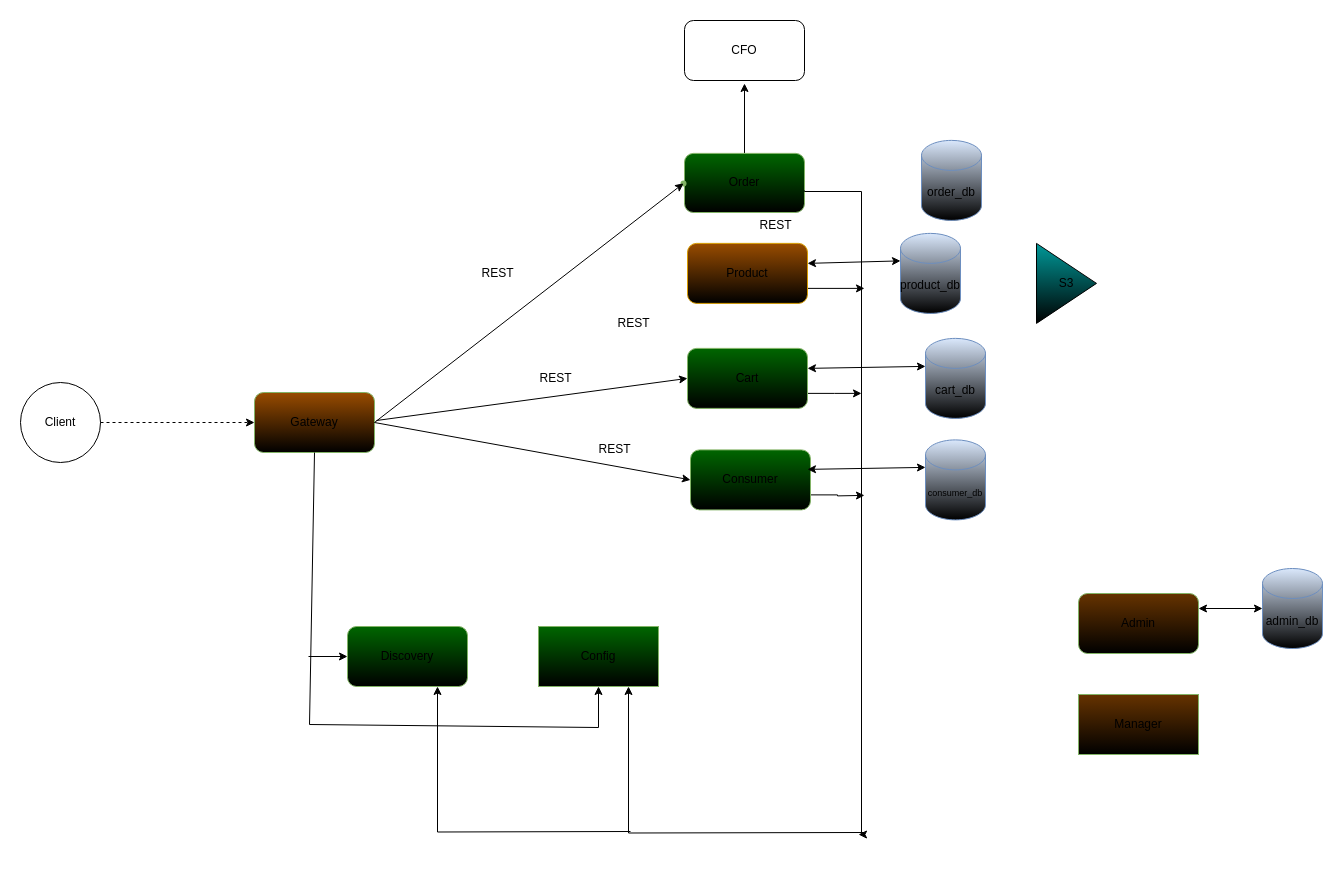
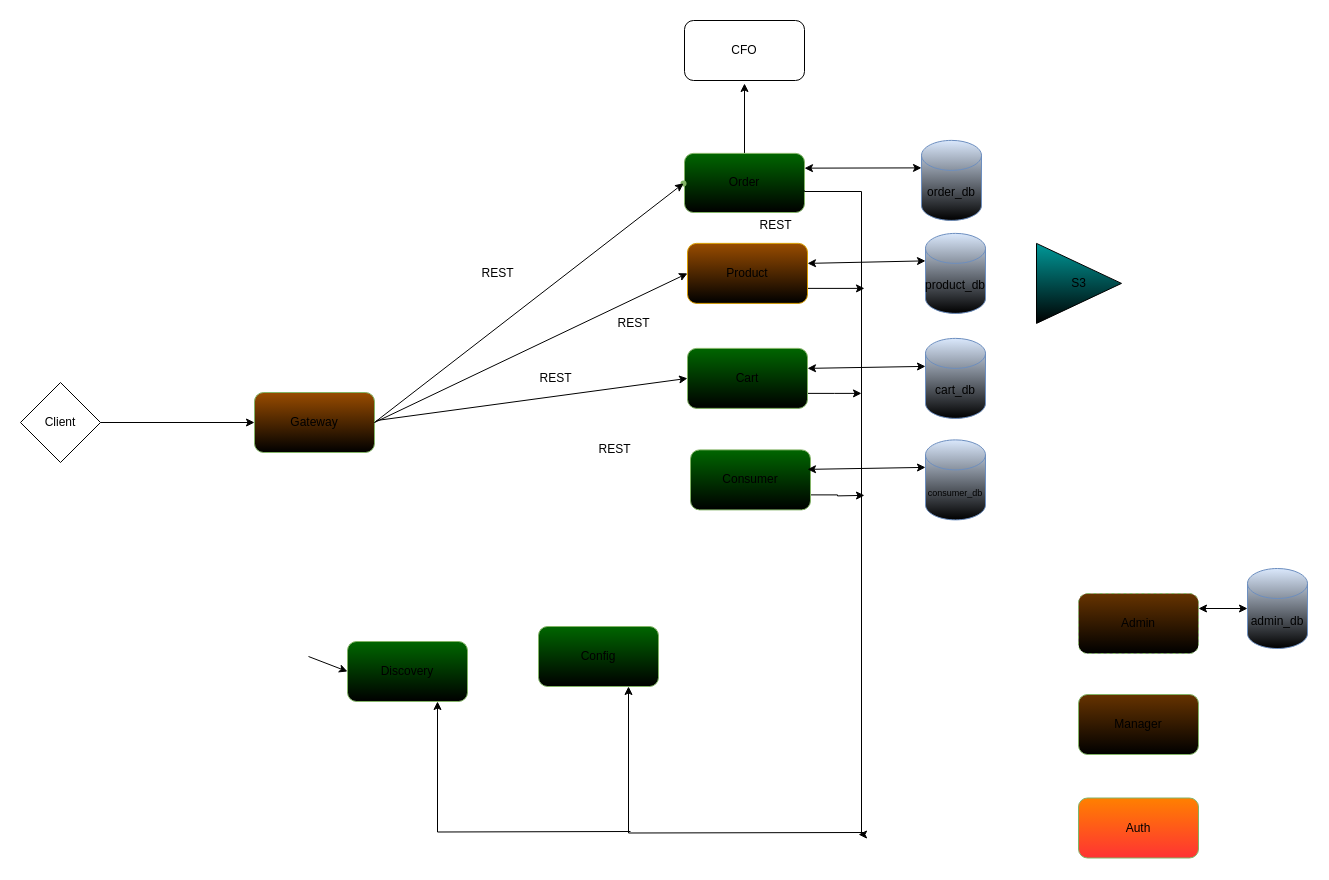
  <mxCell id="0" />
  <mxCell id="1" parent="0" />
- <mxCell id="2" value="" style="edgeStyle=orthogonalEdgeStyle;rounded=0;orthogonalLoop=1;jettySize=auto;html=1;dashed=1;" edge="1" parent="1" source="3" target="14"><mxGeometry relative="1" as="geometry"><mxPoint x="178" y="422" as="targetPoint" /></mxGeometry></mxCell>
- <mxCell id="3" value="Client" style="ellipse;whiteSpace=wrap;html=1;aspect=fixed;fillColor=none;strokeColor=default;" vertex="1" parent="1"><mxGeometry x="20" y="382" width="80" height="80" as="geometry" /></mxCell>
+ <mxCell id="2" value="" style="edgeStyle=orthogonalEdgeStyle;rounded=0;orthogonalLoop=1;jettySize=auto;html=1;" edge="1" parent="1" source="3" target="14"><mxGeometry relative="1" as="geometry"><mxPoint x="178" y="422" as="targetPoint" /></mxGeometry></mxCell>
+ <mxCell id="3" value="Client" style="rhombus;whiteSpace=wrap;html=1;aspect=fixed;fillColor=none;strokeColor=default;" vertex="1" parent="1"><mxGeometry x="20" y="382" width="80" height="80" as="geometry" /></mxCell>
  <mxCell id="4" style="edgeStyle=orthogonalEdgeStyle;rounded=0;orthogonalLoop=1;jettySize=auto;html=1;exitX=1;exitY=0.75;exitDx=0;exitDy=0;" edge="1" parent="1" source="5"><mxGeometry relative="1" as="geometry"><mxPoint x="864" y="287.88" as="targetPoint" /></mxGeometry></mxCell>
  <mxCell id="5" value="Product" style="rounded=1;whiteSpace=wrap;html=1;labelBackgroundColor=none;labelBorderColor=none;fillColor=#994C00;strokeColor=#d79b00;gradientColor=default;" vertex="1" parent="1"><mxGeometry x="687" y="242.88" width="120" height="60" as="geometry" /></mxCell>
  <mxCell id="6" style="edgeStyle=orthogonalEdgeStyle;rounded=0;orthogonalLoop=1;jettySize=auto;html=1;exitX=0.5;exitY=0;exitDx=0;exitDy=0;" edge="1" parent="1" source="7"><mxGeometry relative="1" as="geometry"><mxPoint x="744" y="83" as="targetPoint" /></mxGeometry></mxCell>
  <mxCell id="7" value="Order" style="rounded=1;whiteSpace=wrap;html=1;labelBackgroundColor=none;labelBorderColor=none;fillColor=#006600;strokeColor=#82b366;gradientColor=default;" vertex="1" parent="1"><mxGeometry x="684" y="152.88" width="120" height="59.12" as="geometry" /></mxCell>
  <mxCell id="8" style="edgeStyle=orthogonalEdgeStyle;rounded=0;orthogonalLoop=1;jettySize=auto;html=1;exitX=1;exitY=0.75;exitDx=0;exitDy=0;" edge="1" parent="1" source="9"><mxGeometry relative="1" as="geometry"><mxPoint x="861" y="392.88" as="targetPoint" /></mxGeometry></mxCell>
  <mxCell id="9" value="Cart" style="rounded=1;whiteSpace=wrap;html=1;labelBackgroundColor=none;labelBorderColor=none;fillColor=#006600;strokeColor=#82b366;gradientColor=default;" vertex="1" parent="1"><mxGeometry x="687" y="347.88" width="120" height="60" as="geometry" /></mxCell>
  <mxCell id="10" style="edgeStyle=orthogonalEdgeStyle;rounded=0;orthogonalLoop=1;jettySize=auto;html=1;exitX=1;exitY=0.75;exitDx=0;exitDy=0;" edge="1" parent="1" source="11"><mxGeometry relative="1" as="geometry"><mxPoint x="864" y="494.88" as="targetPoint" /></mxGeometry></mxCell>
  <mxCell id="11" value="Consumer" style="rounded=1;whiteSpace=wrap;html=1;labelBackgroundColor=none;labelBorderColor=none;fillColor=#006600;strokeColor=#82b366;gradientColor=default;" vertex="1" parent="1"><mxGeometry x="690" y="449.38" width="120" height="60" as="geometry" /></mxCell>
- <mxCell id="12" value="Discovery" style="rounded=1;whiteSpace=wrap;html=1;labelBackgroundColor=none;labelBorderColor=none;fillColor=#006600;strokeColor=#82b366;gradientColor=default;" vertex="1" parent="1"><mxGeometry x="347" y="626" width="120" height="60" as="geometry" /></mxCell>
- <mxCell id="13" value="Config" style="whiteSpace=wrap;html=1;labelBackgroundColor=none;labelBorderColor=none;fillColor=#006600;strokeColor=#82b366;gradientColor=default;rounded=0;" vertex="1" parent="1"><mxGeometry x="538" y="626" width="120" height="60" as="geometry" /></mxCell>
+ <mxCell id="12" value="Discovery" style="rounded=1;whiteSpace=wrap;html=1;labelBackgroundColor=none;labelBorderColor=none;fillColor=#006600;strokeColor=#82b366;gradientColor=default;" vertex="1" parent="1"><mxGeometry x="347" y="641" width="120" height="60" as="geometry" /></mxCell>
+ <mxCell id="13" value="Config" style="rounded=1;whiteSpace=wrap;html=1;labelBackgroundColor=none;labelBorderColor=none;fillColor=#006600;strokeColor=#82b366;gradientColor=default;" vertex="1" parent="1"><mxGeometry x="538" y="626" width="120" height="60" as="geometry" /></mxCell>
  <mxCell id="14" value="Gateway" style="rounded=1;whiteSpace=wrap;html=1;labelBackgroundColor=none;labelBorderColor=none;fillColor=#994C00;strokeColor=#82b366;gradientColor=default;" vertex="1" parent="1"><mxGeometry x="254" y="392" width="120" height="60" as="geometry" /></mxCell>
  <mxCell id="15" style="edgeStyle=orthogonalEdgeStyle;rounded=0;orthogonalLoop=1;jettySize=auto;html=1;exitX=1;exitY=0.25;exitDx=0;exitDy=0;startArrow=classic;startFill=1;" edge="1" parent="1" source="16" target="23"><mxGeometry relative="1" as="geometry" /></mxCell>
- <mxCell id="16" value="Admin" style="rounded=1;whiteSpace=wrap;html=1;labelBackgroundColor=none;labelBorderColor=none;fillColor=#663300;strokeColor=#82b366;gradientColor=default;" vertex="1" parent="1"><mxGeometry x="1078" y="593" width="120" height="60" as="geometry" /></mxCell>
- <mxCell id="17" value="Manager" style="whiteSpace=wrap;html=1;labelBackgroundColor=none;labelBorderColor=none;fillColor=#663300;strokeColor=#82b366;gradientColor=default;rounded=0;" vertex="1" parent="1"><mxGeometry x="1078" y="694" width="120" height="60" as="geometry" /></mxCell>
+ <mxCell id="16" value="Admin" style="rounded=1;whiteSpace=wrap;html=1;labelBackgroundColor=none;labelBorderColor=none;fillColor=#663300;strokeColor=#82b366;gradientColor=default;dashed=1;" vertex="1" parent="1"><mxGeometry x="1078" y="593" width="120" height="60" as="geometry" /></mxCell>
+ <mxCell id="17" value="Manager" style="rounded=1;whiteSpace=wrap;html=1;labelBackgroundColor=none;labelBorderColor=none;fillColor=#663300;strokeColor=#82b366;gradientColor=default;" vertex="1" parent="1"><mxGeometry x="1078" y="694" width="120" height="60" as="geometry" /></mxCell>
+ <mxCell id="18" value="Auth" style="rounded=1;whiteSpace=wrap;html=1;labelBackgroundColor=none;labelBorderColor=none;fillColor=#FF8000;strokeColor=#82b366;gradientColor=#FF3333;" vertex="1" parent="1"><mxGeometry x="1078" y="797.5" width="120" height="60" as="geometry" /></mxCell>
  <mxCell id="19" value="order_db" style="shape=cylinder3;whiteSpace=wrap;html=1;boundedLbl=1;backgroundOutline=1;size=15;fillColor=#dae8fc;strokeColor=#6c8ebf;gradientColor=default;" vertex="1" parent="1"><mxGeometry x="921" y="139.88" width="60" height="80" as="geometry" /></mxCell>
- <mxCell id="20" value="product_db" style="shape=cylinder3;whiteSpace=wrap;html=1;boundedLbl=1;backgroundOutline=1;size=15;fillColor=#dae8fc;strokeColor=#6c8ebf;gradientColor=default;" vertex="1" parent="1"><mxGeometry x="900" y="232.88" width="60" height="80" as="geometry" /></mxCell>
+ <mxCell id="20" value="product_db" style="shape=cylinder3;whiteSpace=wrap;html=1;boundedLbl=1;backgroundOutline=1;size=15;fillColor=#dae8fc;strokeColor=#6c8ebf;gradientColor=default;" vertex="1" parent="1"><mxGeometry x="925" y="232.88" width="60" height="80" as="geometry" /></mxCell>
  <mxCell id="21" value="cart_db" style="shape=cylinder3;whiteSpace=wrap;html=1;boundedLbl=1;backgroundOutline=1;size=15;fillColor=#dae8fc;strokeColor=#6c8ebf;gradientColor=default;" vertex="1" parent="1"><mxGeometry x="925" y="337.88" width="60" height="80" as="geometry" /></mxCell>
  <mxCell id="22" value="&lt;font style=&quot;font-size: 9px;&quot;&gt;consumer_db&lt;/font&gt;" style="shape=cylinder3;whiteSpace=wrap;html=1;boundedLbl=1;backgroundOutline=1;size=15;fillColor=#dae8fc;strokeColor=#6c8ebf;gradientColor=default;" vertex="1" parent="1"><mxGeometry x="925" y="439.38" width="60" height="80" as="geometry" /></mxCell>
- <mxCell id="23" value="admin_db" style="shape=cylinder3;whiteSpace=wrap;html=1;boundedLbl=1;backgroundOutline=1;size=15;fillColor=#dae8fc;strokeColor=#6c8ebf;gradientColor=default;" vertex="1" parent="1"><mxGeometry x="1262" y="568" width="60" height="80" as="geometry" /></mxCell>
+ <mxCell id="23" value="admin_db" style="shape=cylinder3;whiteSpace=wrap;html=1;boundedLbl=1;backgroundOutline=1;size=15;fillColor=#dae8fc;strokeColor=#6c8ebf;gradientColor=default;" vertex="1" parent="1"><mxGeometry x="1247" y="568" width="60" height="80" as="geometry" /></mxCell>
  <mxCell id="24" value="" style="shape=waypoint;sketch=0;size=6;pointerEvents=1;points=[];fillColor=#663300;resizable=0;rotatable=0;perimeter=centerPerimeter;snapToPoint=1;strokeColor=#82b366;rounded=1;labelBackgroundColor=none;labelBorderColor=none;gradientColor=default;" vertex="1" parent="1"><mxGeometry x="673" y="172.88" width="20" height="20" as="geometry" /></mxCell>
  <mxCell id="25" value="" style="endArrow=classic;startArrow=none;html=1;rounded=0;entryX=0.15;entryY=0.25;entryDx=0;entryDy=0;entryPerimeter=0;startFill=0;" edge="1" parent="1" target="24"><mxGeometry width="50" height="50" relative="1" as="geometry"><mxPoint x="374" y="422" as="sourcePoint" /><mxPoint x="424" y="372" as="targetPoint" /></mxGeometry></mxCell>
+ <mxCell id="26" value="" style="endArrow=classic;startArrow=none;html=1;rounded=0;entryX=0;entryY=0.5;entryDx=0;entryDy=0;exitX=1;exitY=0.5;exitDx=0;exitDy=0;startFill=0;" edge="1" parent="1" source="14" target="5"><mxGeometry width="50" height="50" relative="1" as="geometry"><mxPoint x="364" y="359" as="sourcePoint" /><mxPoint x="809" y="100" as="targetPoint" /></mxGeometry></mxCell>
  <mxCell id="27" value="" style="endArrow=classic;startArrow=none;html=1;rounded=0;entryX=0;entryY=0.5;entryDx=0;entryDy=0;startFill=0;" edge="1" parent="1" target="9"><mxGeometry width="50" height="50" relative="1" as="geometry"><mxPoint x="376" y="420" as="sourcePoint" /><mxPoint x="839" y="183" as="targetPoint" /></mxGeometry></mxCell>
- <mxCell id="28" value="" style="endArrow=classic;startArrow=none;html=1;rounded=0;entryX=0;entryY=0.5;entryDx=0;entryDy=0;exitX=1;exitY=0.5;exitDx=0;exitDy=0;startFill=0;" edge="1" parent="1" source="14" target="11"><mxGeometry width="50" height="50" relative="1" as="geometry"><mxPoint x="404" y="452" as="sourcePoint" /><mxPoint x="849" y="193" as="targetPoint" /></mxGeometry></mxCell>
  <mxCell id="29" value="" style="endArrow=none;html=1;rounded=0;exitX=0;exitY=0.5;exitDx=0;exitDy=0;startArrow=classic;startFill=1;endFill=0;" edge="1" parent="1" source="12"><mxGeometry width="50" height="50" relative="1" as="geometry"><mxPoint x="596" y="511" as="sourcePoint" /><mxPoint x="308" y="656" as="targetPoint" /></mxGeometry></mxCell>
- <mxCell id="30" value="" style="endArrow=none;html=1;rounded=0;exitX=0.5;exitY=1;exitDx=0;exitDy=0;entryX=0.5;entryY=1;entryDx=0;entryDy=0;startArrow=classic;startFill=1;endFill=0;" edge="1" parent="1" source="13" target="14"><mxGeometry width="50" height="50" relative="1" as="geometry"><mxPoint x="420" y="641" as="sourcePoint" /><mxPoint x="357" y="467" as="targetPoint" /><Array as="points"><mxPoint x="598" y="727" /><mxPoint x="309" y="724" /></Array></mxGeometry></mxCell>
+ <mxCell id="31" value="" style="endArrow=classic;startArrow=classic;html=1;rounded=0;entryX=0;entryY=0;entryDx=0;entryDy=27.5;entryPerimeter=0;exitX=1;exitY=0.25;exitDx=0;exitDy=0;" edge="1" parent="1" source="7" target="19"><mxGeometry width="50" height="50" relative="1" as="geometry"><mxPoint x="830" y="172.88" as="sourcePoint" /><mxPoint x="880" y="122.88" as="targetPoint" /></mxGeometry></mxCell>
  <mxCell id="32" value="" style="endArrow=classic;startArrow=classic;html=1;rounded=0;entryX=0;entryY=0;entryDx=0;entryDy=27.5;entryPerimeter=0;" edge="1" parent="1" target="20"><mxGeometry width="50" height="50" relative="1" as="geometry"><mxPoint x="807" y="262.88" as="sourcePoint" /><mxPoint x="857" y="212.88" as="targetPoint" /></mxGeometry></mxCell>
  <mxCell id="33" value="" style="endArrow=classic;startArrow=classic;html=1;rounded=0;entryX=0;entryY=0;entryDx=0;entryDy=27.5;entryPerimeter=0;" edge="1" parent="1"><mxGeometry width="50" height="50" relative="1" as="geometry"><mxPoint x="807" y="367.88" as="sourcePoint" /><mxPoint x="925" y="365.88" as="targetPoint" /></mxGeometry></mxCell>
  <mxCell id="34" value="" style="endArrow=classic;startArrow=classic;html=1;rounded=0;entryX=0;entryY=0;entryDx=0;entryDy=27.5;entryPerimeter=0;" edge="1" parent="1"><mxGeometry width="50" height="50" relative="1" as="geometry"><mxPoint x="807" y="468.88" as="sourcePoint" /><mxPoint x="925" y="466.88" as="targetPoint" /></mxGeometry></mxCell>
  <mxCell id="35" value="" style="endArrow=classic;html=1;rounded=0;edgeStyle=orthogonalEdgeStyle;" edge="1" parent="1"><mxGeometry width="50" height="50" relative="1" as="geometry"><mxPoint x="804" y="190" as="sourcePoint" /><mxPoint x="858" y="834" as="targetPoint" /><Array as="points"><mxPoint x="804" y="191" /><mxPoint x="861" y="191" /></Array></mxGeometry></mxCell>
  <mxCell id="36" value="" style="endArrow=classic;html=1;rounded=0;edgeStyle=orthogonalEdgeStyle;entryX=0.75;entryY=1;entryDx=0;entryDy=0;" edge="1" parent="1" target="13"><mxGeometry width="50" height="50" relative="1" as="geometry"><mxPoint x="863" y="832" as="sourcePoint" /><mxPoint x="599" y="825" as="targetPoint" /></mxGeometry></mxCell>
  <mxCell id="37" value="" style="endArrow=classic;html=1;rounded=0;entryX=0.75;entryY=1;entryDx=0;entryDy=0;edgeStyle=orthogonalEdgeStyle;" edge="1" parent="1" target="12"><mxGeometry width="50" height="50" relative="1" as="geometry"><mxPoint x="630" y="831" as="sourcePoint" /><mxPoint x="646" y="461" as="targetPoint" /></mxGeometry></mxCell>
- <mxCell id="38" value="S3" style="triangle;whiteSpace=wrap;html=1;fillColor=#009999;gradientColor=default;" vertex="1" parent="1"><mxGeometry x="1036" y="242.88" width="60" height="80" as="geometry" /></mxCell>
+ <mxCell id="38" value="S3" style="triangle;whiteSpace=wrap;html=1;fillColor=#009999;gradientColor=default;" vertex="1" parent="1"><mxGeometry x="1036" y="242.88" width="85" height="80" as="geometry" /></mxCell>
  <mxCell id="39" value="REST" style="text;html=1;align=center;verticalAlign=middle;resizable=0;points=[];autosize=1;strokeColor=none;fillColor=none;" vertex="1" parent="1"><mxGeometry x="472" y="259.88" width="50" height="26" as="geometry" /></mxCell>
  <mxCell id="40" value="REST" style="text;html=1;align=center;verticalAlign=middle;resizable=0;points=[];autosize=1;strokeColor=none;fillColor=none;" vertex="1" parent="1"><mxGeometry x="608" y="310" width="50" height="26" as="geometry" /></mxCell>
  <mxCell id="41" value="REST" style="text;html=1;align=center;verticalAlign=middle;resizable=0;points=[];autosize=1;strokeColor=none;fillColor=none;" vertex="1" parent="1"><mxGeometry x="530" y="364.88" width="50" height="26" as="geometry" /></mxCell>
  <mxCell id="42" value="REST" style="text;html=1;align=center;verticalAlign=middle;resizable=0;points=[];autosize=1;strokeColor=none;fillColor=none;" vertex="1" parent="1"><mxGeometry x="589" y="436" width="50" height="26" as="geometry" /></mxCell>
  <mxCell id="43" value="CFO" style="rounded=1;whiteSpace=wrap;html=1;fillColor=none;" vertex="1" parent="1"><mxGeometry x="684" y="20" width="120" height="60" as="geometry" /></mxCell>
  <mxCell id="44" value="REST" style="text;html=1;align=center;verticalAlign=middle;resizable=0;points=[];autosize=1;strokeColor=none;fillColor=none;" vertex="1" parent="1"><mxGeometry x="750" y="212" width="50" height="26" as="geometry" /></mxCell>
